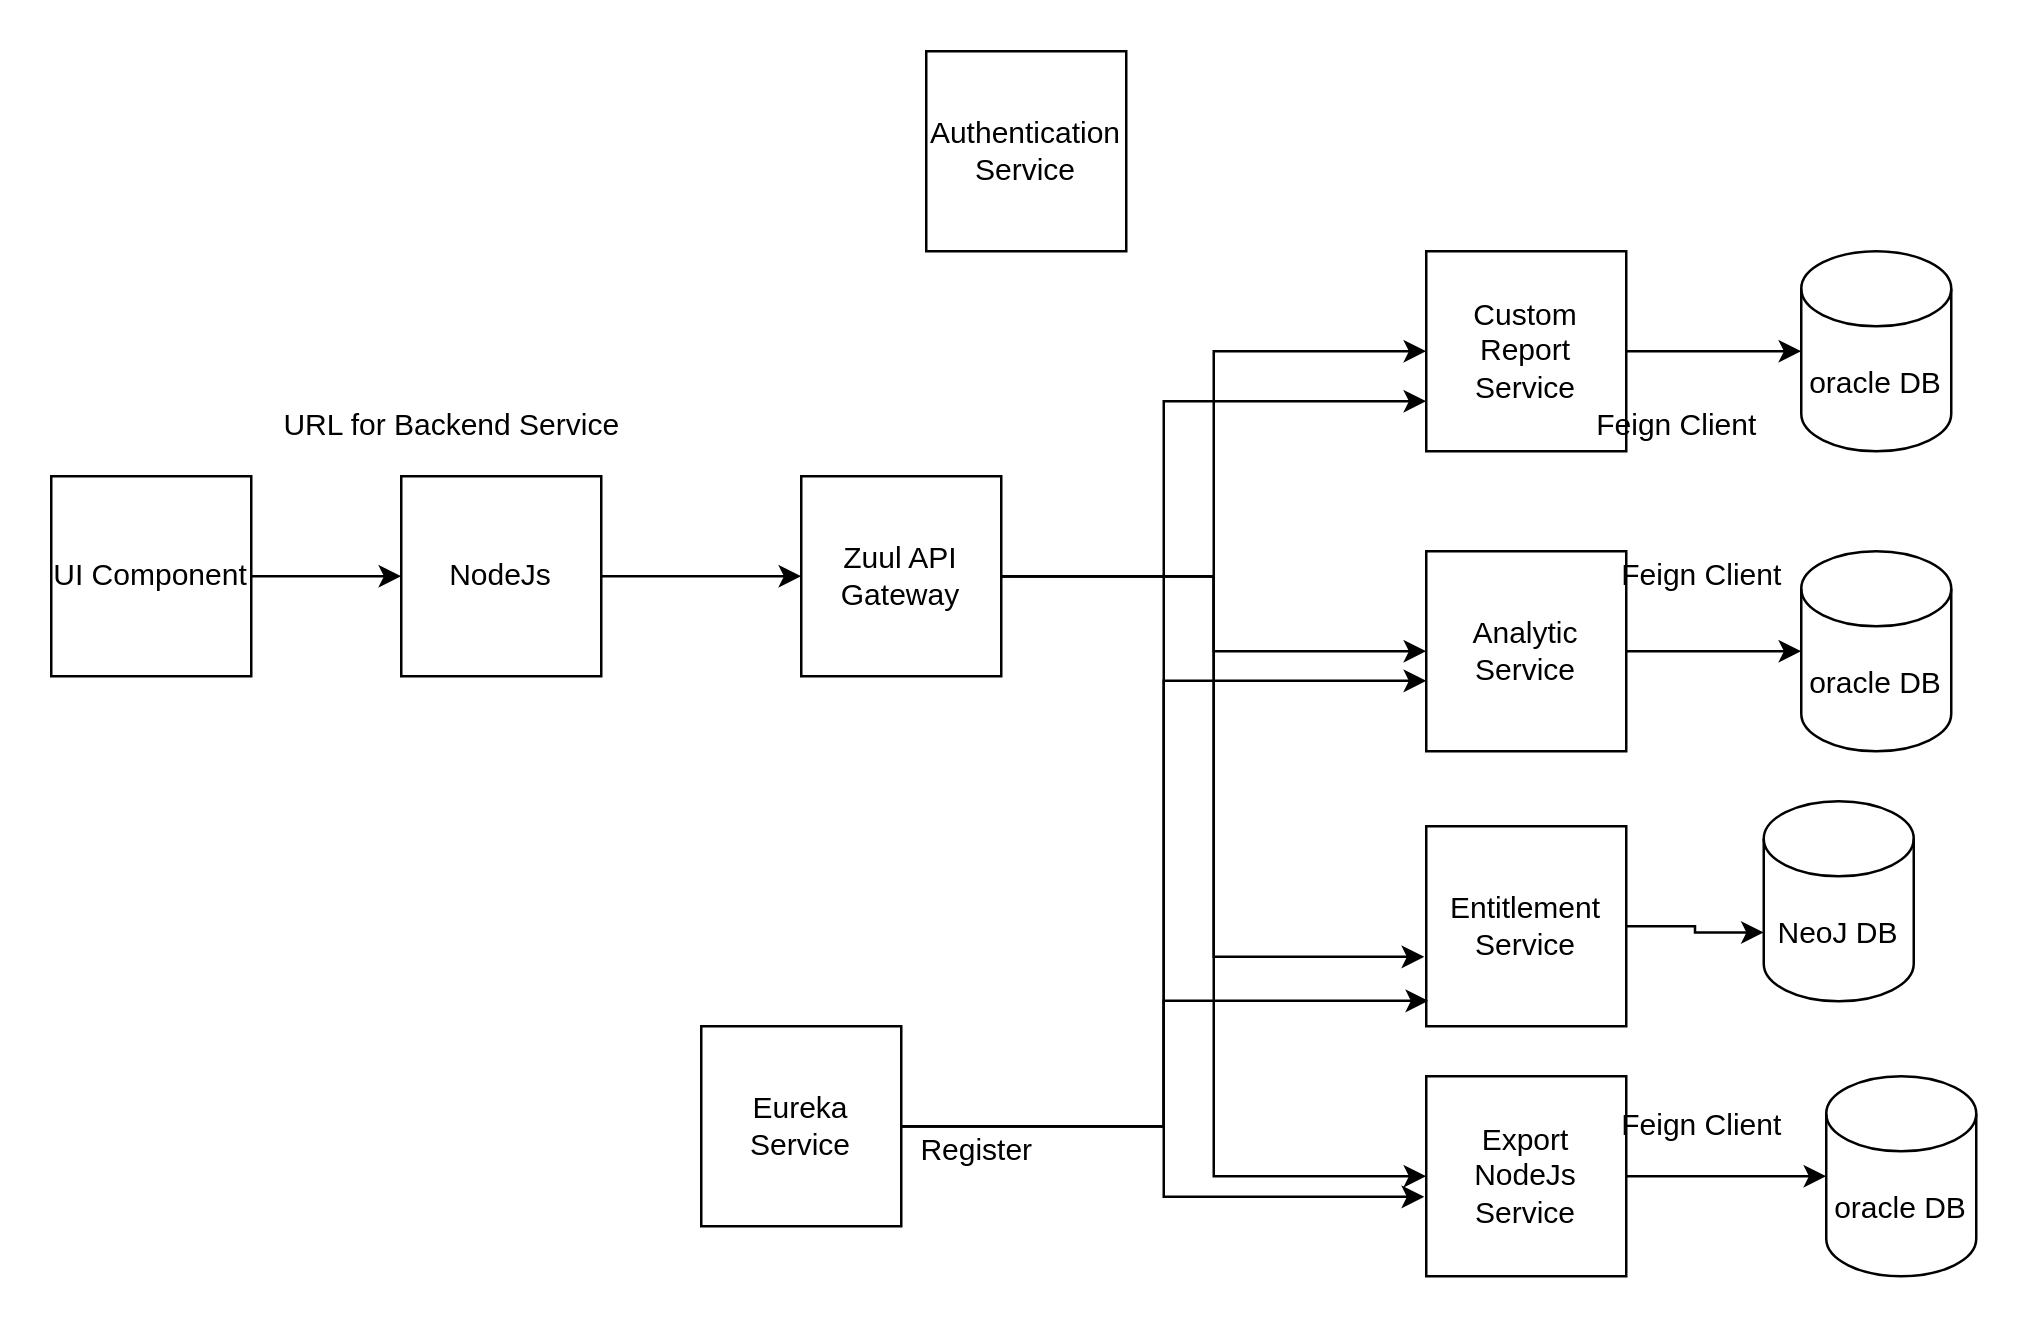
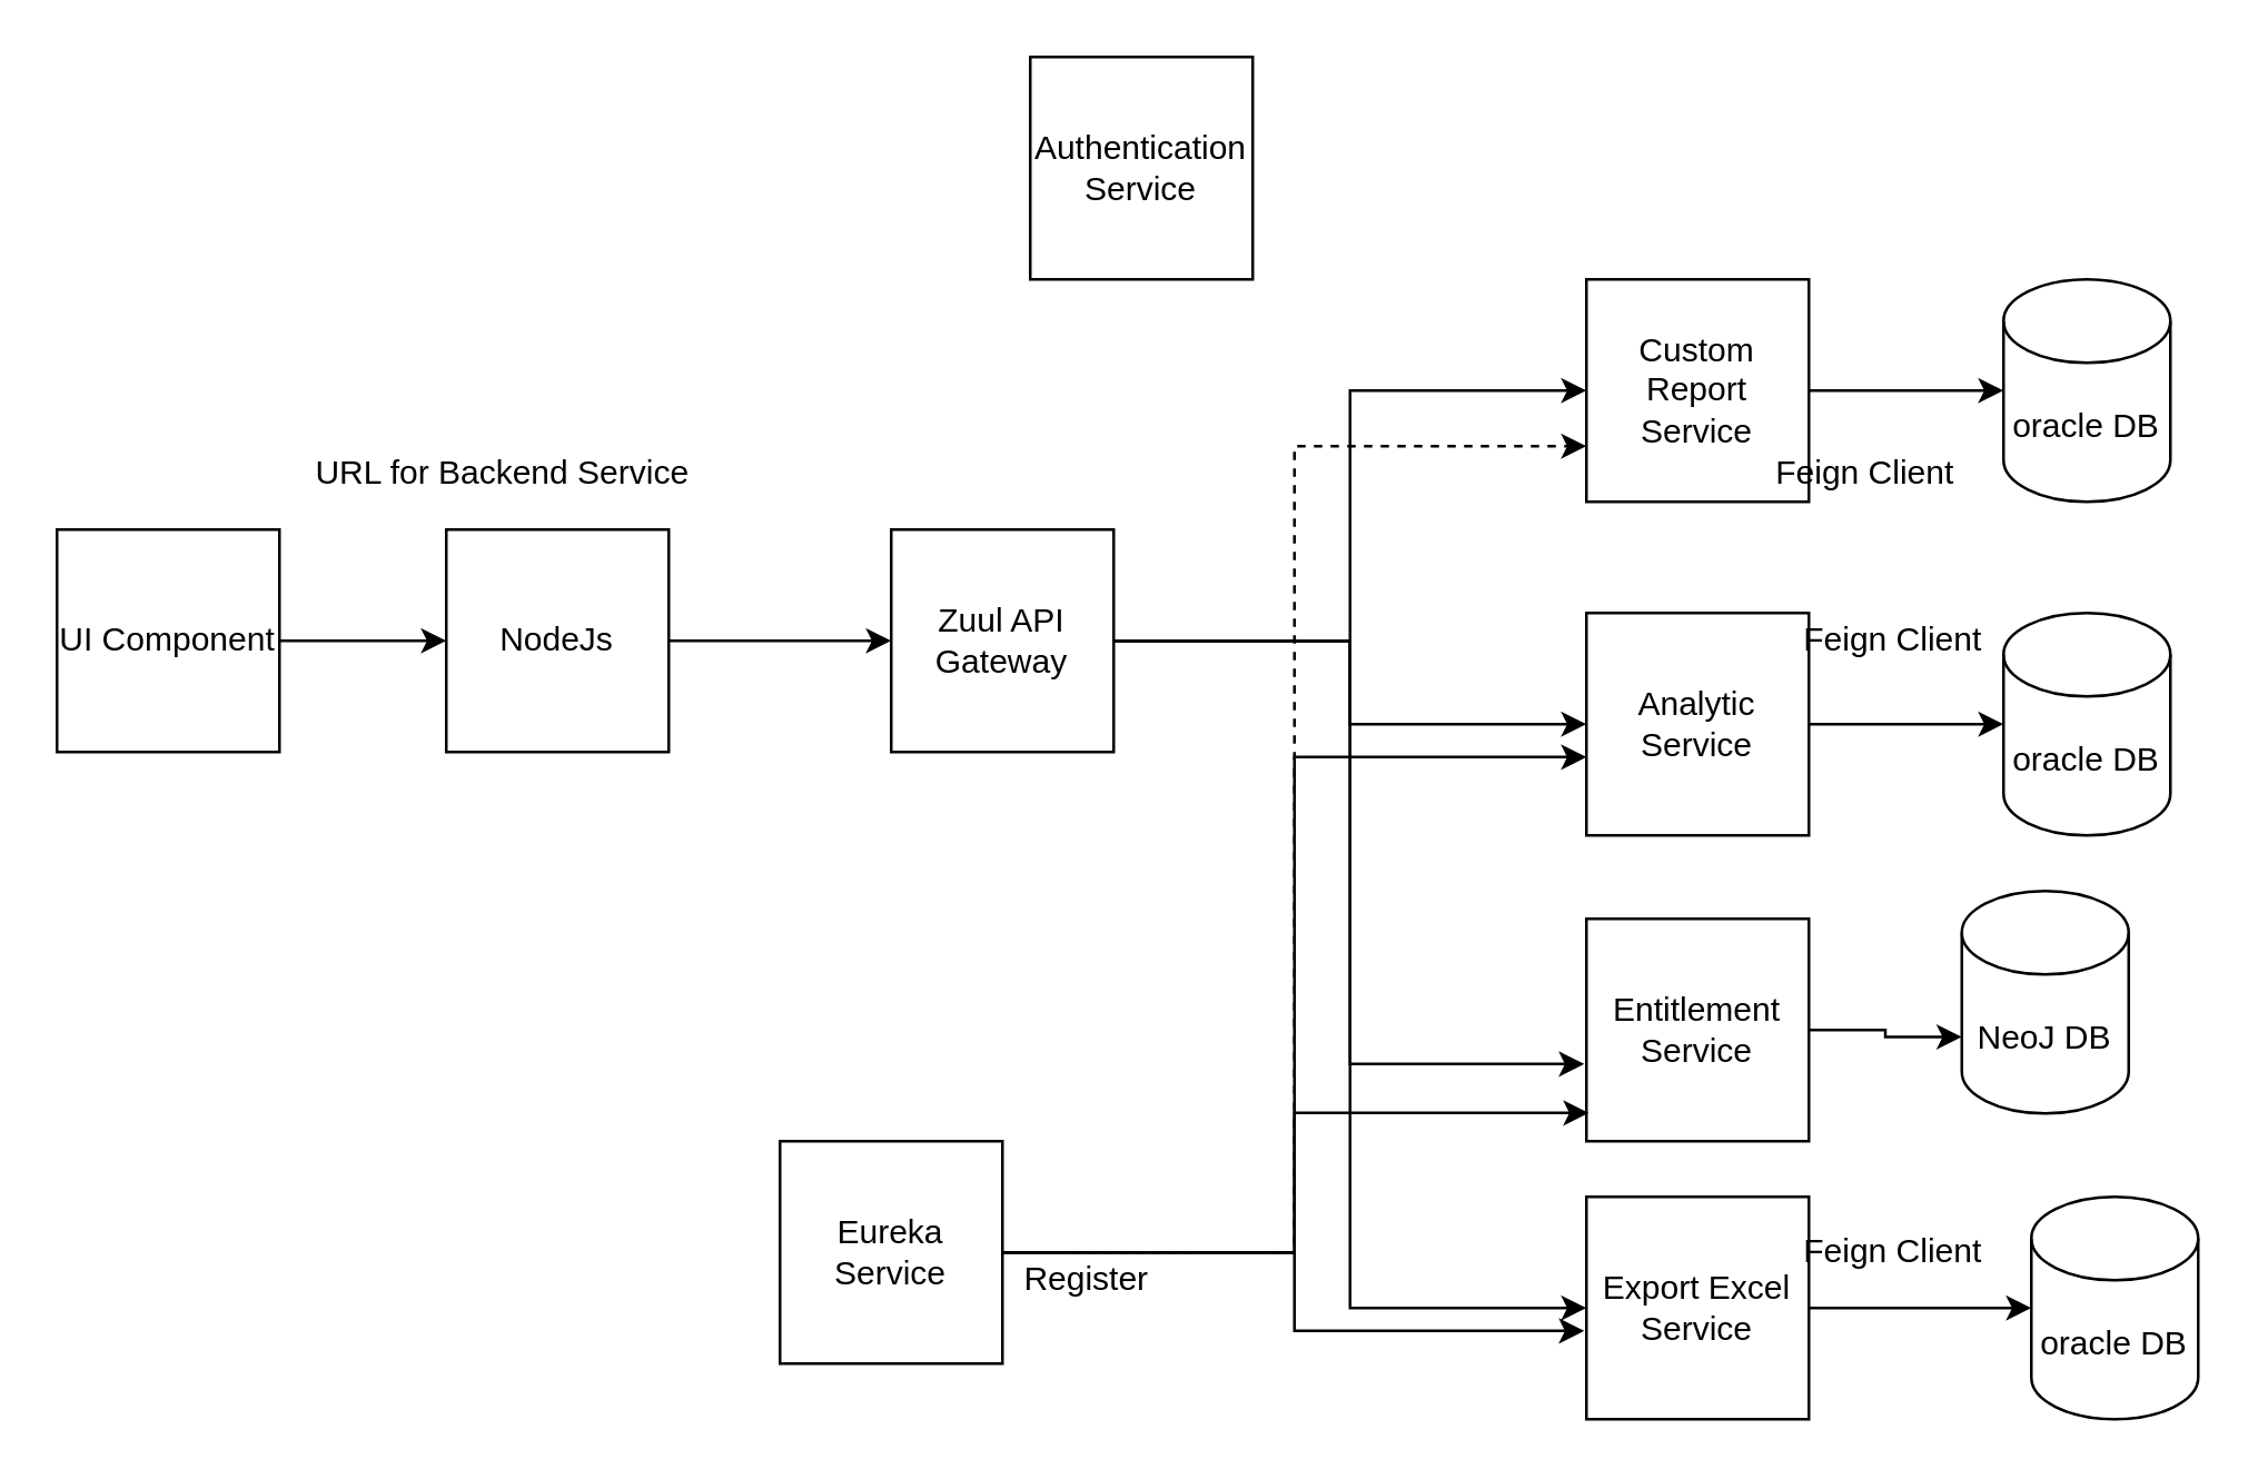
  <mxCell id="0" />
  <mxCell id="1" parent="0" />
  <mxCell id="2" style="edgeStyle=orthogonalEdgeStyle;rounded=0;orthogonalLoop=1;jettySize=auto;html=1;exitX=1;exitY=0.5;exitDx=0;exitDy=0;" edge="1" parent="1" source="3" target="5"><mxGeometry relative="1" as="geometry" /></mxCell>
  <mxCell id="3" value="UI Component" style="whiteSpace=wrap;html=1;aspect=fixed;" vertex="1" parent="1"><mxGeometry x="20" y="190" width="80" height="80" as="geometry" /></mxCell>
  <mxCell id="4" style="edgeStyle=orthogonalEdgeStyle;rounded=0;orthogonalLoop=1;jettySize=auto;html=1;exitX=1;exitY=0.5;exitDx=0;exitDy=0;entryX=0;entryY=0.5;entryDx=0;entryDy=0;" edge="1" parent="1" source="5" target="10"><mxGeometry relative="1" as="geometry" /></mxCell>
  <mxCell id="5" value="NodeJs" style="whiteSpace=wrap;html=1;aspect=fixed;" vertex="1" parent="1"><mxGeometry x="160" y="190" width="80" height="80" as="geometry" /></mxCell>
  <mxCell id="6" style="edgeStyle=orthogonalEdgeStyle;rounded=0;orthogonalLoop=1;jettySize=auto;html=1;exitX=1;exitY=0.5;exitDx=0;exitDy=0;entryX=0;entryY=0.5;entryDx=0;entryDy=0;" edge="1" parent="1" source="10" target="12"><mxGeometry relative="1" as="geometry" /></mxCell>
  <mxCell id="7" style="edgeStyle=orthogonalEdgeStyle;rounded=0;orthogonalLoop=1;jettySize=auto;html=1;exitX=1;exitY=0.5;exitDx=0;exitDy=0;entryX=0;entryY=0.5;entryDx=0;entryDy=0;" edge="1" parent="1" source="10" target="14"><mxGeometry relative="1" as="geometry" /></mxCell>
  <mxCell id="8" style="edgeStyle=orthogonalEdgeStyle;rounded=0;orthogonalLoop=1;jettySize=auto;html=1;exitX=1;exitY=0.5;exitDx=0;exitDy=0;entryX=-0.01;entryY=0.653;entryDx=0;entryDy=0;entryPerimeter=0;" edge="1" parent="1" source="10" target="16"><mxGeometry relative="1" as="geometry" /></mxCell>
  <mxCell id="9" style="edgeStyle=orthogonalEdgeStyle;rounded=0;orthogonalLoop=1;jettySize=auto;html=1;exitX=1;exitY=0.5;exitDx=0;exitDy=0;entryX=0;entryY=0.5;entryDx=0;entryDy=0;" edge="1" parent="1" source="10" target="18"><mxGeometry relative="1" as="geometry" /></mxCell>
  <mxCell id="10" value="Zuul API Gateway" style="whiteSpace=wrap;html=1;aspect=fixed;" vertex="1" parent="1"><mxGeometry x="320" y="190" width="80" height="80" as="geometry" /></mxCell>
  <mxCell id="11" style="edgeStyle=orthogonalEdgeStyle;rounded=0;orthogonalLoop=1;jettySize=auto;html=1;exitX=1;exitY=0.5;exitDx=0;exitDy=0;entryX=0;entryY=0.5;entryDx=0;entryDy=0;entryPerimeter=0;" edge="1" parent="1" source="12" target="19"><mxGeometry relative="1" as="geometry" /></mxCell>
  <mxCell id="12" value="Custom Report Service" style="whiteSpace=wrap;html=1;aspect=fixed;" vertex="1" parent="1"><mxGeometry x="570" y="100" width="80" height="80" as="geometry" /></mxCell>
  <mxCell id="13" style="edgeStyle=orthogonalEdgeStyle;rounded=0;orthogonalLoop=1;jettySize=auto;html=1;exitX=1;exitY=0.5;exitDx=0;exitDy=0;entryX=0;entryY=0.5;entryDx=0;entryDy=0;entryPerimeter=0;" edge="1" parent="1" source="14" target="20"><mxGeometry relative="1" as="geometry" /></mxCell>
  <mxCell id="14" value="Analytic Service" style="whiteSpace=wrap;html=1;aspect=fixed;" vertex="1" parent="1"><mxGeometry x="570" y="220" width="80" height="80" as="geometry" /></mxCell>
  <mxCell id="15" style="edgeStyle=orthogonalEdgeStyle;rounded=0;orthogonalLoop=1;jettySize=auto;html=1;exitX=1;exitY=0.5;exitDx=0;exitDy=0;entryX=0;entryY=0;entryDx=0;entryDy=52.5;entryPerimeter=0;" edge="1" parent="1" source="16" target="21"><mxGeometry relative="1" as="geometry" /></mxCell>
  <mxCell id="16" value="Entitlement Service" style="whiteSpace=wrap;html=1;aspect=fixed;" vertex="1" parent="1"><mxGeometry x="570" y="330" width="80" height="80" as="geometry" /></mxCell>
  <mxCell id="17" style="edgeStyle=orthogonalEdgeStyle;rounded=0;orthogonalLoop=1;jettySize=auto;html=1;exitX=1;exitY=0.5;exitDx=0;exitDy=0;entryX=0;entryY=0.5;entryDx=0;entryDy=0;entryPerimeter=0;" edge="1" parent="1" source="18" target="22"><mxGeometry relative="1" as="geometry" /></mxCell>
- <mxCell id="18" value="Export NodeJs Service" style="whiteSpace=wrap;html=1;aspect=fixed;" vertex="1" parent="1"><mxGeometry x="570" y="430" width="80" height="80" as="geometry" /></mxCell>
+ <mxCell id="18" value="Export Excel Service" style="whiteSpace=wrap;html=1;aspect=fixed;" vertex="1" parent="1"><mxGeometry x="570" y="430" width="80" height="80" as="geometry" /></mxCell>
  <mxCell id="19" value="oracle DB" style="shape=cylinder3;whiteSpace=wrap;html=1;boundedLbl=1;backgroundOutline=1;size=15;" vertex="1" parent="1"><mxGeometry x="720" y="100" width="60" height="80" as="geometry" /></mxCell>
  <mxCell id="20" value="oracle DB" style="shape=cylinder3;whiteSpace=wrap;html=1;boundedLbl=1;backgroundOutline=1;size=15;" vertex="1" parent="1"><mxGeometry x="720" y="220" width="60" height="80" as="geometry" /></mxCell>
  <mxCell id="21" value="NeoJ DB" style="shape=cylinder3;whiteSpace=wrap;html=1;boundedLbl=1;backgroundOutline=1;size=15;" vertex="1" parent="1"><mxGeometry x="705" y="320" width="60" height="80" as="geometry" /></mxCell>
  <mxCell id="22" value="oracle DB" style="shape=cylinder3;whiteSpace=wrap;html=1;boundedLbl=1;backgroundOutline=1;size=15;" vertex="1" parent="1"><mxGeometry x="730" y="430" width="60" height="80" as="geometry" /></mxCell>
  <mxCell id="23" style="edgeStyle=orthogonalEdgeStyle;rounded=0;orthogonalLoop=1;jettySize=auto;html=1;exitX=1;exitY=0.5;exitDx=0;exitDy=0;entryX=-0.01;entryY=0.603;entryDx=0;entryDy=0;entryPerimeter=0;" edge="1" parent="1" source="27" target="18"><mxGeometry relative="1" as="geometry" /></mxCell>
  <mxCell id="24" style="edgeStyle=orthogonalEdgeStyle;rounded=0;orthogonalLoop=1;jettySize=auto;html=1;exitX=1;exitY=0.5;exitDx=0;exitDy=0;entryX=0.01;entryY=0.873;entryDx=0;entryDy=0;entryPerimeter=0;" edge="1" parent="1" source="27" target="16"><mxGeometry relative="1" as="geometry" /></mxCell>
  <mxCell id="25" style="edgeStyle=orthogonalEdgeStyle;rounded=0;orthogonalLoop=1;jettySize=auto;html=1;exitX=1;exitY=0.5;exitDx=0;exitDy=0;entryX=0;entryY=0.648;entryDx=0;entryDy=0;entryPerimeter=0;" edge="1" parent="1" source="27" target="14"><mxGeometry relative="1" as="geometry" /></mxCell>
- <mxCell id="26" style="edgeStyle=orthogonalEdgeStyle;rounded=0;orthogonalLoop=1;jettySize=auto;html=1;exitX=1;exitY=0.5;exitDx=0;exitDy=0;entryX=0;entryY=0.75;entryDx=0;entryDy=0;" edge="1" parent="1" source="27" target="12"><mxGeometry relative="1" as="geometry" /></mxCell>
+ <mxCell id="26" style="edgeStyle=orthogonalEdgeStyle;rounded=0;orthogonalLoop=1;jettySize=auto;html=1;exitX=1;exitY=0.5;exitDx=0;exitDy=0;entryX=0;entryY=0.75;entryDx=0;entryDy=0;dashed=1;" edge="1" parent="1" source="27" target="12"><mxGeometry relative="1" as="geometry" /></mxCell>
  <mxCell id="27" value="Eureka Service" style="whiteSpace=wrap;html=1;aspect=fixed;" vertex="1" parent="1"><mxGeometry x="280" y="410" width="80" height="80" as="geometry" /></mxCell>
  <mxCell id="28" value="Register" style="text;html=1;align=center;verticalAlign=middle;resizable=0;points=[];autosize=1;strokeColor=none;fillColor=none;" vertex="1" parent="1"><mxGeometry x="360" y="450" width="60" height="20" as="geometry" /></mxCell>
  <mxCell id="29" value="URL for Backend Service" style="text;html=1;align=center;verticalAlign=middle;resizable=0;points=[];autosize=1;strokeColor=none;fillColor=none;" vertex="1" parent="1"><mxGeometry x="105" y="160" width="150" height="20" as="geometry" /></mxCell>
  <mxCell id="30" value="Feign Client" style="text;html=1;align=center;verticalAlign=middle;resizable=0;points=[];autosize=1;strokeColor=none;fillColor=none;" vertex="1" parent="1"><mxGeometry x="630" y="160" width="80" height="20" as="geometry" /></mxCell>
  <mxCell id="31" value="Authentication Service&lt;br&gt;" style="whiteSpace=wrap;html=1;aspect=fixed;" vertex="1" parent="1"><mxGeometry x="370" y="20" width="80" height="80" as="geometry" /></mxCell>
  <mxCell id="32" value="Feign Client" style="text;html=1;align=center;verticalAlign=middle;resizable=0;points=[];autosize=1;strokeColor=none;fillColor=none;" vertex="1" parent="1"><mxGeometry x="640" y="220" width="80" height="20" as="geometry" /></mxCell>
  <mxCell id="33" value="Feign Client" style="text;html=1;align=center;verticalAlign=middle;resizable=0;points=[];autosize=1;strokeColor=none;fillColor=none;" vertex="1" parent="1"><mxGeometry x="640" y="440" width="80" height="20" as="geometry" /></mxCell>
